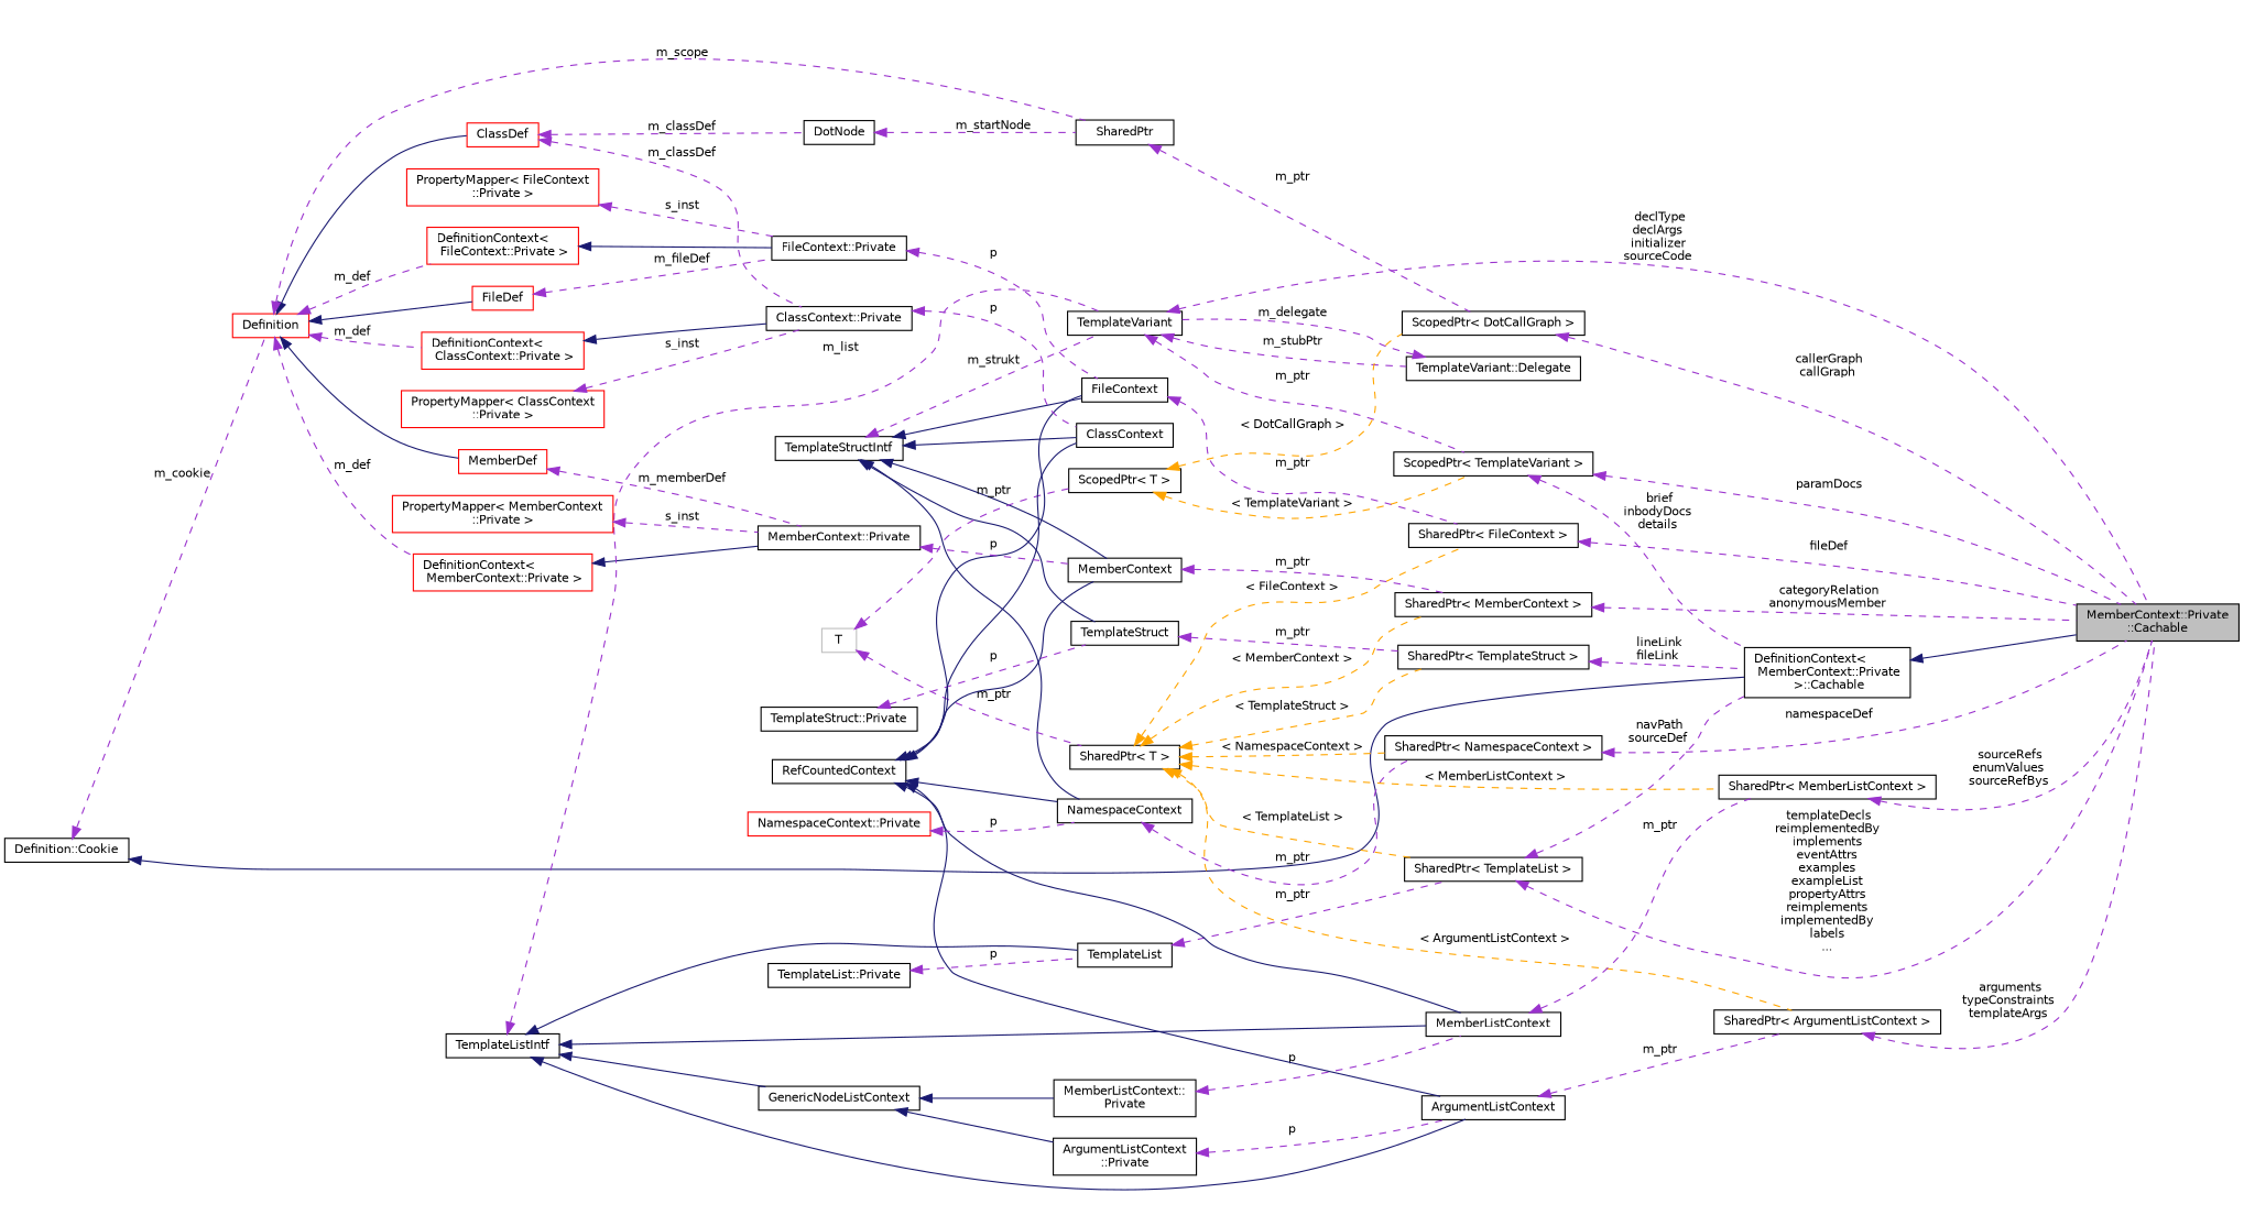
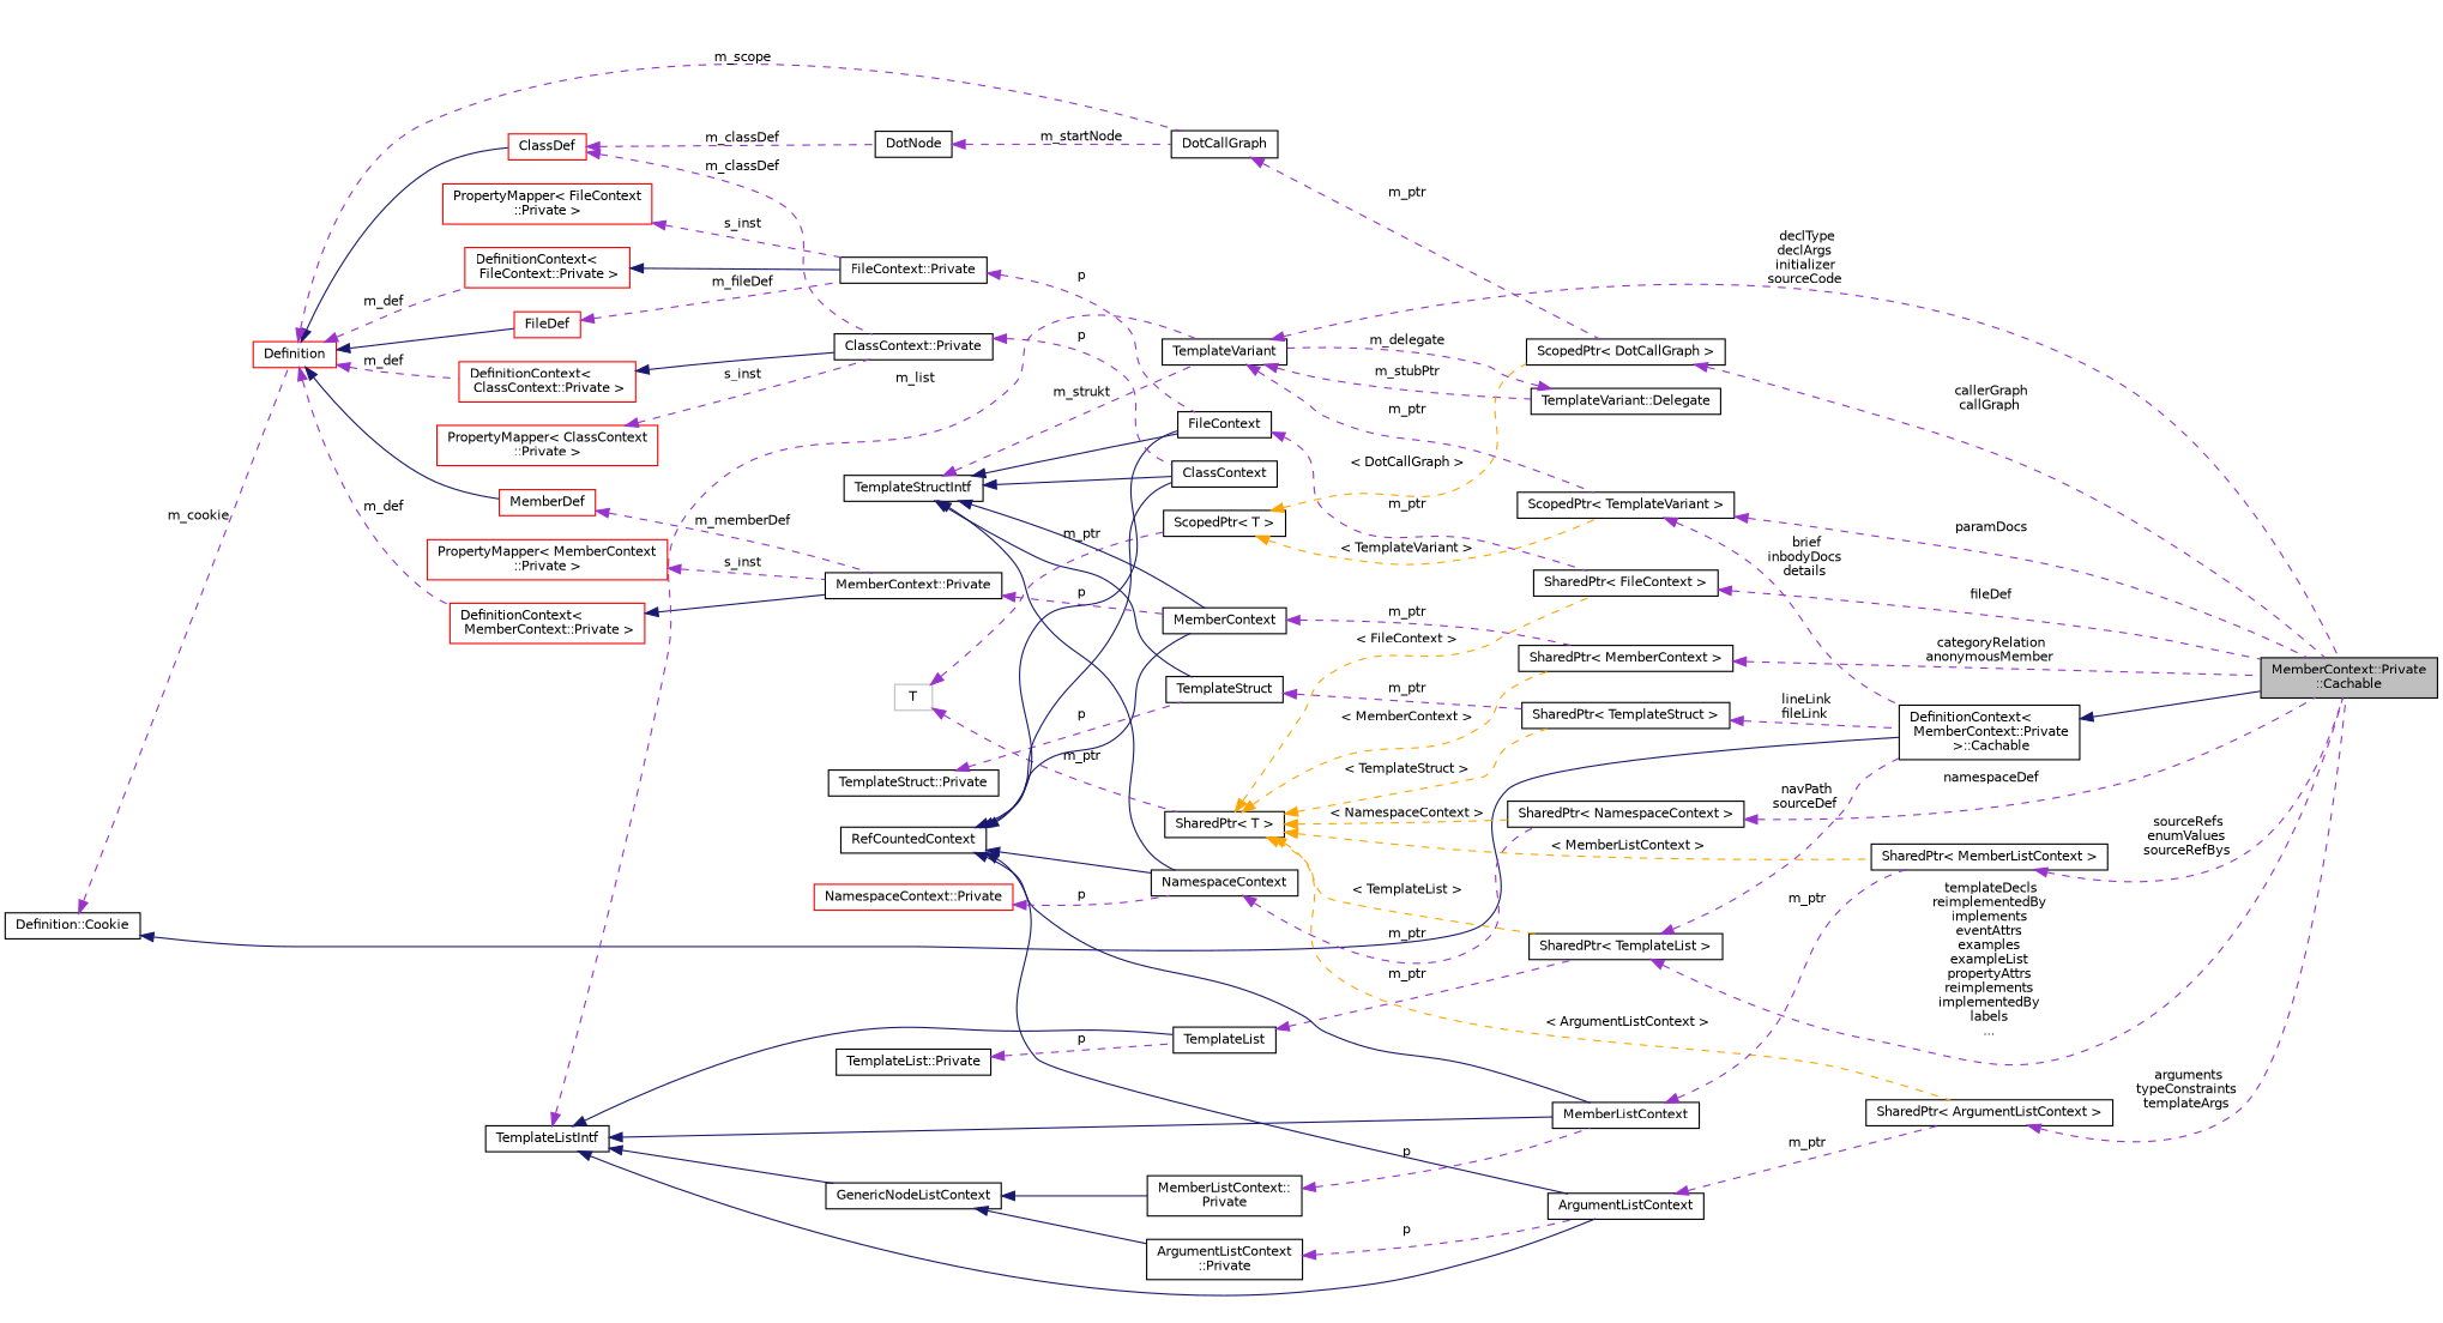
  digraph {
    rankdir=LR
    node [color=black fillcolor=white fontname=Helvetica fontsize=10 shape=record style=filled]
    edge [color=darkorchid3 dir=back fontname=Helvetica fontsize=10 labelfontname=Helvetica labelfontsize=10 style=dashed]
    n1 [fillcolor=grey75 fontcolor=black height=0.2 label="MemberContext::Private\l::Cachable" width=0.4]
    n2 [height=0.2 label="DefinitionContext\<\l MemberContext::Private\l \>::Cachable" width=0.4]
    n3 [height=0.2 label="Definition::Cookie" width=0.4]
    n4 [color=red height=0.2 label=Definition width=0.4]
    n5 [color=red height=0.2 label="DefinitionContext\<\l ClassContext::Private \>" width=0.4]
    n6 [color=red height=0.2 label=ClassDef width=0.4]
    n7 [color=red height=0.2 label="DefinitionContext\<\l FileContext::Private \>" width=0.4]
    n8 [color=red height=0.2 label=FileDef width=0.4]
    n9 [color=red height=0.2 label="DefinitionContext\<\l MemberContext::Private \>" width=0.4]
    n10 [color=red height=0.2 label=MemberDef width=0.4]
-   n11 [height=0.2 label=SharedPtr width=0.4]
+   n11 [height=0.2 label=DotCallGraph width=0.4]
    n12 [height=0.2 label="SharedPtr\< TemplateStruct \>" width=0.4]
    n13 [height=0.2 label=TemplateStruct width=0.4]
    n14 [height=0.2 label=TemplateStructIntf width=0.4]
    n15 [height=0.2 label=TemplateVariant width=0.4]
    n16 [height=0.2 label=ClassContext width=0.4]
    n17 [height=0.2 label=FileContext width=0.4]
    n18 [height=0.2 label=MemberContext width=0.4]
    n19 [height=0.2 label=NamespaceContext width=0.4]
    n20 [height=0.2 label="ScopedPtr\< TemplateVariant \>" width=0.4]
    n21 [height=0.2 label="TemplateVariant::Delegate" width=0.4]
    n22 [height=0.2 label="SharedPtr\< FileContext \>" width=0.4]
    n23 [height=0.2 label="SharedPtr\< MemberContext \>" width=0.4]
    n24 [height=0.2 label="SharedPtr\< NamespaceContext \>" width=0.4]
    n25 [height=0.2 label="TemplateStruct::Private" width=0.4]
    n26 [height=0.2 label="SharedPtr\< T \>" width=0.4]
    n27 [height=0.2 label="SharedPtr\< TemplateList \>" width=0.4]
    n28 [height=0.2 label="SharedPtr\< ArgumentListContext \>" width=0.4]
    n29 [height=0.2 label="SharedPtr\< MemberListContext \>" width=0.4]
    n30 [color=grey75 height=0.2 label=T width=0.4]
    n31 [height=0.2 label="ScopedPtr\< T \>" width=0.4]
    n32 [height=0.2 label="ScopedPtr\< DotCallGraph \>" width=0.4]
    n33 [height=0.2 label=TemplateList width=0.4]
    n34 [height=0.2 label=TemplateListIntf width=0.4]
    n35 [height=0.2 label=ArgumentListContext width=0.4]
    n36 [height=0.2 label=GenericNodeListContext width=0.4]
    n37 [height=0.2 label=MemberListContext width=0.4]
    n38 [height=0.2 label="ArgumentListContext\l::Private" width=0.4]
    n39 [height=0.2 label="MemberListContext::\lPrivate" width=0.4]
    n40 [height=0.2 label="TemplateList::Private" width=0.4]
    n41 [height=0.2 label=RefCountedContext width=0.4]
    n42 [height=0.2 label="ClassContext::Private" width=0.4]
    n43 [height=0.2 label=DotNode width=0.4]
    n44 [height=0.2 label="FileContext::Private" width=0.4]
    n45 [height=0.2 label="MemberContext::Private" width=0.4]
    n46 [color=red height=0.2 label="PropertyMapper\< ClassContext\l::Private \>" width=0.4]
    n47 [color=red height=0.2 label="PropertyMapper\< FileContext\l::Private \>" width=0.4]
    n48 [color=red height=0.2 label="PropertyMapper\< MemberContext\l::Private \>" width=0.4]
    n49 [color=red height=0.2 label="NamespaceContext::Private" width=0.4]
    n2 -> n1 [color=midnightblue style=solid]
    n3 -> n2 [color=midnightblue style=solid]
    n3 -> n4 [label=" m_cookie"]
    n4 -> n5 [label=" m_def"]
    n4 -> n6 [color=midnightblue style=solid]
    n4 -> n7 [label=" m_def"]
    n4 -> n8 [color=midnightblue style=solid]
    n4 -> n9 [label=" m_def"]
    n4 -> n10 [color=midnightblue style=solid]
    n4 -> n11 [label=" m_scope"]
    n5 -> n42 [color=midnightblue style=solid]
    n6 -> n42 [label=" m_classDef"]
    n6 -> n43 [label=" m_classDef"]
    n7 -> n44 [color=midnightblue style=solid]
    n8 -> n44 [label=" m_fileDef"]
    n9 -> n45 [color=midnightblue style=solid]
    n10 -> n45 [label=" m_memberDef"]
    n11 -> n32 [label=" m_ptr"]
    n12 -> n2 [label=" lineLink\nfileLink"]
    n13 -> n12 [label=" m_ptr"]
    n14 -> n13 [color=midnightblue style=solid]
    n14 -> n15 [label=" m_strukt"]
    n14 -> n16 [color=midnightblue style=solid]
    n14 -> n17 [color=midnightblue style=solid]
    n14 -> n18 [color=midnightblue style=solid]
    n14 -> n19 [color=midnightblue style=solid]
    n15 -> n1 [label=" declType\ndeclArgs\ninitializer\nsourceCode"]
    n15 -> n20 [label=" m_ptr"]
    n15 -> n21 [label=" m_stubPtr"]
    n17 -> n22 [label=" m_ptr"]
    n18 -> n23 [label=" m_ptr"]
    n19 -> n24 [label=" m_ptr"]
    n20 -> n1 [label=" paramDocs"]
    n20 -> n2 [label=" brief\ninbodyDocs\ndetails"]
    n21 -> n15 [label=" m_delegate"]
    n22 -> n1 [label=" fileDef"]
    n23 -> n1 [label=" categoryRelation\nanonymousMember"]
    n24 -> n1 [label=" namespaceDef"]
    n25 -> n13 [label=" p"]
    n26 -> n12 [color=orange label=" \< TemplateStruct \>"]
    n26 -> n22 [color=orange label=" \< FileContext \>"]
    n26 -> n23 [color=orange label=" \< MemberContext \>"]
    n26 -> n24 [color=orange label=" \< NamespaceContext \>"]
    n26 -> n27 [color=orange label=" \< TemplateList \>"]
    n26 -> n28 [color=orange label=" \< ArgumentListContext \>"]
    n26 -> n29 [color=orange label=" \< MemberListContext \>"]
    n27 -> n1 [label=" templateDecls\nreimplementedBy\nimplements\neventAttrs\nexamples\nexampleList\npropertyAttrs\nreimplements\nimplementedBy\nlabels\n..."]
    n27 -> n2 [label=" navPath\nsourceDef"]
    n28 -> n1 [label=" arguments\ntypeConstraints\ntemplateArgs"]
    n29 -> n1 [label=" sourceRefs\nenumValues\nsourceRefBys"]
    n30 -> n26 [label=" m_ptr"]
    n30 -> n31 [label=" m_ptr"]
    n31 -> n20 [color=orange label=" \< TemplateVariant \>"]
    n31 -> n32 [color=orange label=" \< DotCallGraph \>"]
    n32 -> n1 [label=" callerGraph\ncallGraph"]
    n33 -> n27 [label=" m_ptr"]
    n34 -> n15 [label=" m_list"]
    n34 -> n33 [color=midnightblue style=solid]
    n34 -> n35 [color=midnightblue style=solid]
    n34 -> n36 [color=midnightblue style=solid]
    n34 -> n37 [color=midnightblue style=solid]
    n35 -> n28 [label=" m_ptr"]
    n36 -> n38 [color=midnightblue style=solid]
    n36 -> n39 [color=midnightblue style=solid]
    n37 -> n29 [label=" m_ptr"]
    n38 -> n35 [label=" p"]
    n39 -> n37 [label=" p"]
    n40 -> n33 [label=" p"]
    n41 -> n16 [color=midnightblue style=solid]
    n41 -> n17 [color=midnightblue style=solid]
    n41 -> n18 [color=midnightblue style=solid]
    n41 -> n19 [color=midnightblue style=solid]
    n41 -> n35 [color=midnightblue style=solid]
    n41 -> n37 [color=midnightblue style=solid]
    n42 -> n16 [label=" p"]
    n43 -> n11 [label=" m_startNode"]
    n44 -> n17 [label=" p"]
    n45 -> n18 [label=" p"]
    n46 -> n42 [label=" s_inst"]
    n47 -> n44 [label=" s_inst"]
    n48 -> n45 [label=" s_inst"]
    n49 -> n19 [label=" p"]
  }
